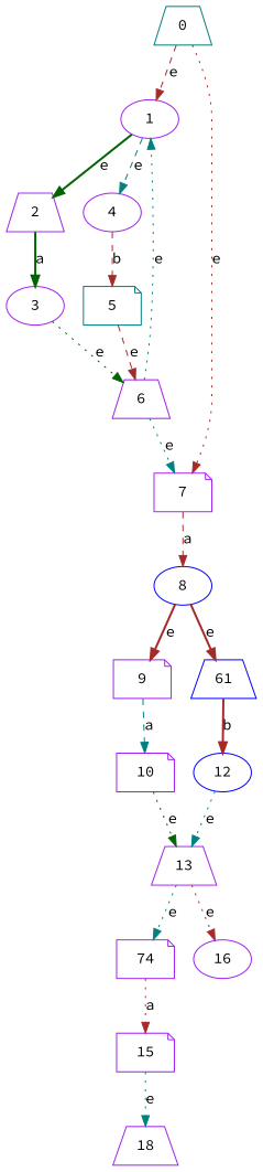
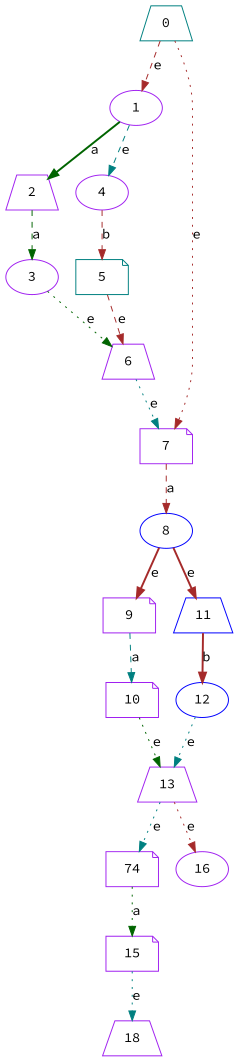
  strict digraph {
    fontname="Source Code Pro"
    rankdir=TB
    node [color=purple fontname="Source Code Pro" shape=trapezium]
    edge [color=brown fontname="Source Code Pro" style=dotted]
    0 [color=teal]
    1 [shape=ellipse]
    7 [shape=note]
    2
    4 [shape=ellipse]
    8 [color=blue shape=ellipse]
    3 [shape=ellipse]
    5 [color=teal shape=note]
    6
    9 [shape=note]
-   11 [color=blue label=61]
+   11 [color=blue]
    10 [shape=note]
    12 [color=blue shape=ellipse]
    13
    n15 [label=74 shape=note]
    16 [shape=ellipse]
    15 [shape=note]
    18
    0 -> 1 [label=e style=dashed]
    0 -> 7 [label=e]
-   1 -> 2 [color=darkgreen label=e style=bold]
+   1 -> 2 [color=darkgreen label=a style=bold]
    1 -> 4 [color=teal label=e style=dashed]
    7 -> 8 [label=a style=dashed]
-   2 -> 3 [color=darkgreen label=a style=bold]
+   2 -> 3 [color=darkgreen label=a style=dashed]
    4 -> 5 [label=b style=dashed]
    8 -> 9 [label=e style=bold]
    8 -> 11 [label=e style=bold]
    3 -> 6 [color=darkgreen label=e]
    5 -> 6 [label=e style=dashed]
-   6 -> 1 [color=teal label=e]
    6 -> 7 [color=teal label=e]
    9 -> 10 [color=teal label=a style=dashed]
    11 -> 12 [label=b style=bold]
    10 -> 13 [color=darkgreen label=e]
    12 -> 13 [color=teal label=e]
    13 -> n15 [color=teal label=e]
    13 -> 16 [label=e]
-   n15 -> 15 [label=a]
+   n15 -> 15 [color=darkgreen label=a]
    15 -> 18 [color=teal label=e]
  }
